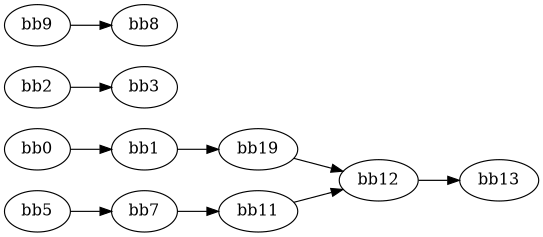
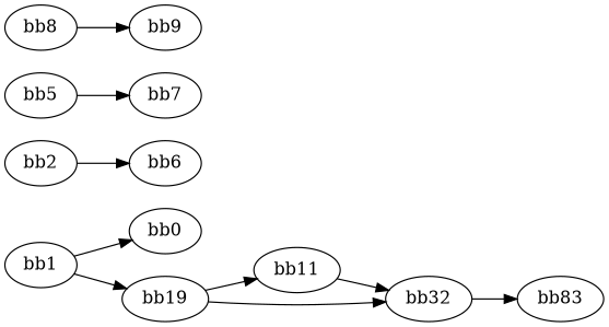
  digraph {
    rankdir=LR
    n1 [label=bb0]
    n2 [label=bb1]
    n3 [label=bb19]
    n4 [label=bb2]
-   n5 [label=bb3]
+   n5 [label=bb6]
    n6 [label=bb11]
-   n7 [label=bb12]
+   n7 [label=bb32]
    n8 [label=bb5]
    n9 [label=bb7]
    n10 [label=bb8]
    n11 [label=bb9]
-   n12 [label=bb13]
-   n1 -> n2
+   n12 [label=bb83]
+   n2 -> n1
    n2 -> n3
-   n9 -> n6
+   n3 -> n6
    n3 -> n7
    n4 -> n5
    n6 -> n7
    n7 -> n12
    n8 -> n9
-   n11 -> n10
+   n10 -> n11
  }
